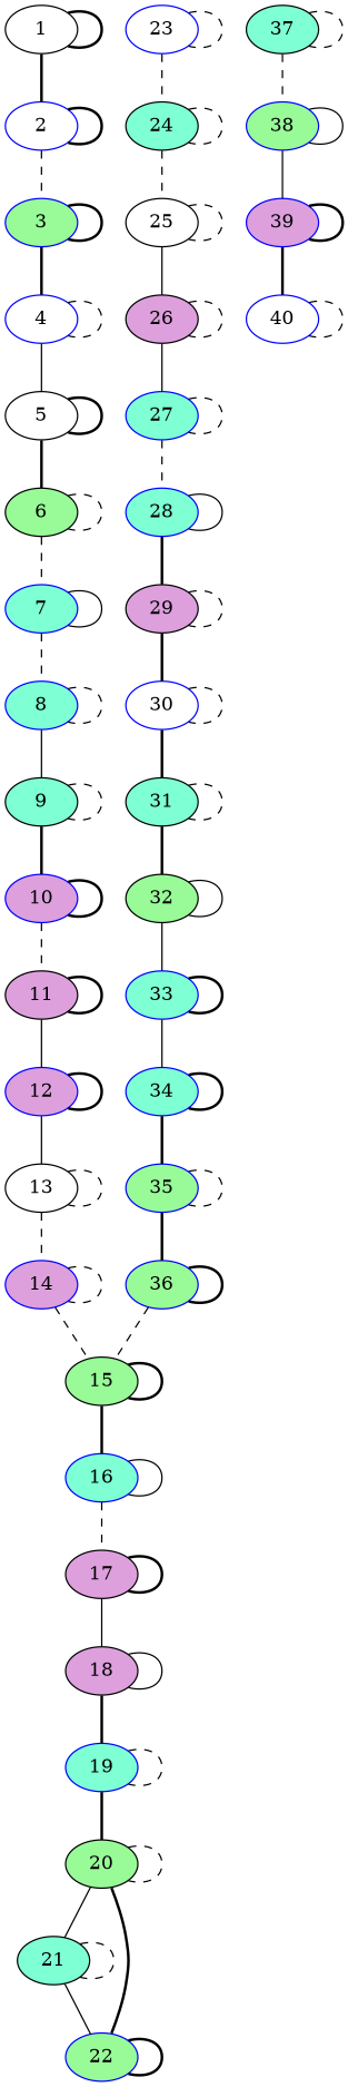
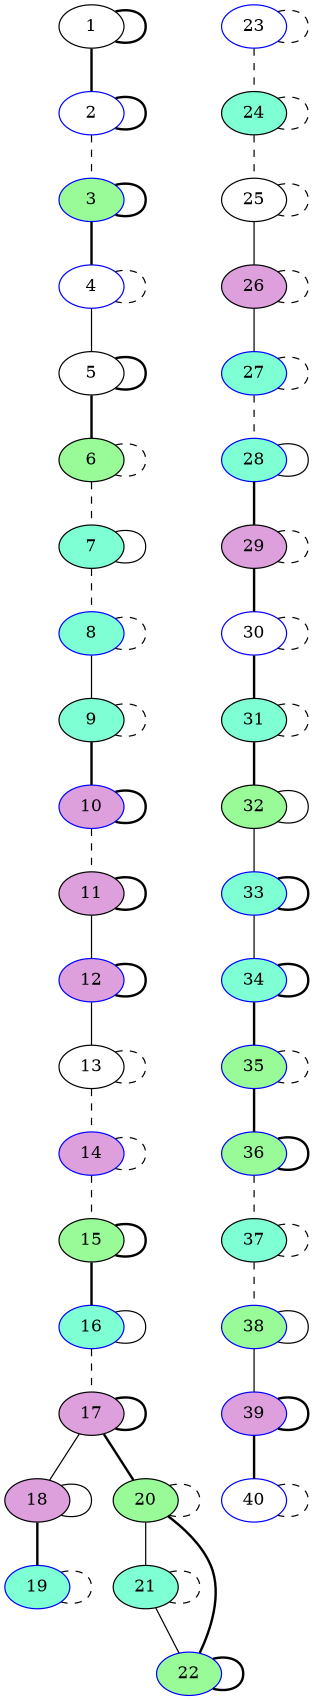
  graph {
    node [color=blue fillcolor=aquamarine host_bandwidth_down="10 Mbit" host_bandwidth_up="10 Mbit" style=filled]
    edge [latency="10 ms" packet_loss=0.0 style=dashed weight=0]
    1 [color=black fillcolor=white]
    2 [fillcolor=white]
    3 [fillcolor=palegreen]
    4 [fillcolor=white]
    5 [color=black fillcolor=white]
    6 [color=black fillcolor=palegreen]
-   7
+   7 [color=black]
    8
    9 [color=black]
    10 [fillcolor=plum]
    11 [color=black fillcolor=plum]
    12 [fillcolor=plum]
    13 [color=black fillcolor=white]
    14 [fillcolor=plum]
    15 [color=black fillcolor=palegreen]
    16
    17 [color=black fillcolor=plum]
    18 [color=black fillcolor=plum]
    19
    20 [color=black fillcolor=palegreen]
    21 [color=black]
    22 [fillcolor=palegreen]
    23 [fillcolor=white]
    24 [color=black]
    25 [color=black fillcolor=white]
    26 [color=black fillcolor=plum]
    27
    28
    29 [color=black fillcolor=plum]
    30 [fillcolor=white]
    31 [color=black]
    32 [color=black fillcolor=palegreen]
    33
    34
    35 [fillcolor=palegreen]
    36 [fillcolor=palegreen]
    37 [color=black]
    38 [fillcolor=palegreen]
    39 [fillcolor=plum]
    40 [fillcolor=white]
    1 -- 1 [style=bold]
    1 -- 2 [style=bold weight=1]
    2 -- 2 [style=bold]
    2 -- 3 [weight=1]
    3 -- 3 [style=bold]
    3 -- 4 [style=bold weight=1]
    4 -- 4
    4 -- 5 [style=solid weight=1]
    5 -- 5 [style=bold]
    5 -- 6 [style=bold weight=1]
    6 -- 6
    6 -- 7 [weight=1]
    7 -- 7 [style=solid]
    7 -- 8 [weight=1]
    8 -- 8
    8 -- 9 [style=solid weight=1]
    9 -- 9
    9 -- 10 [style=bold weight=1]
    10 -- 10 [style=bold]
    10 -- 11 [weight=1]
    11 -- 11 [style=bold]
    11 -- 12 [style=solid weight=1]
    12 -- 12 [style=bold]
    12 -- 13 [style=solid weight=1]
    13 -- 13
    13 -- 14 [weight=1]
    14 -- 14
    14 -- 15 [weight=1]
    15 -- 15 [style=bold]
    15 -- 16 [style=bold weight=1]
    16 -- 16 [style=solid]
    16 -- 17 [weight=1]
    17 -- 17 [style=bold]
    17 -- 18 [style=solid weight=1]
    18 -- 18 [style=solid]
    18 -- 19 [style=bold weight=1]
    19 -- 19
-   19 -- 20 [style=bold weight=1]
+   17 -- 20 [style=bold weight=1]
    20 -- 20
    20 -- 21 [style=solid weight=1]
    21 -- 21
    21 -- 22 [style=solid weight=1]
    22 -- 20 [style=bold weight=1]
    22 -- 22 [style=bold]
    23 -- 23
    23 -- 24 [weight=1]
    24 -- 24
    24 -- 25 [weight=1]
    25 -- 25
    25 -- 26 [style=solid weight=1]
    26 -- 26
    26 -- 27 [style=solid weight=1]
    27 -- 27
    27 -- 28 [weight=1]
    28 -- 28 [style=solid]
    28 -- 29 [style=bold weight=1]
    29 -- 29
    29 -- 30 [style=bold weight=1]
    30 -- 30
    30 -- 31 [style=bold weight=1]
    31 -- 31
    31 -- 32 [style=bold weight=1]
    32 -- 32 [style=solid]
    32 -- 33 [style=solid weight=1]
    33 -- 33 [style=bold]
    33 -- 34 [style=solid weight=1]
    34 -- 34 [style=bold]
    34 -- 35 [style=bold weight=1]
    35 -- 35
    35 -- 36 [style=bold weight=1]
    36 -- 36 [style=bold]
-   36 -- 15 [weight=1]
+   36 -- 37 [weight=1]
    37 -- 37
    37 -- 38 [weight=1]
    38 -- 38 [style=solid]
    38 -- 39 [style=solid weight=1]
    39 -- 39 [style=bold]
    39 -- 40 [style=bold weight=1]
    40 -- 40
  }
